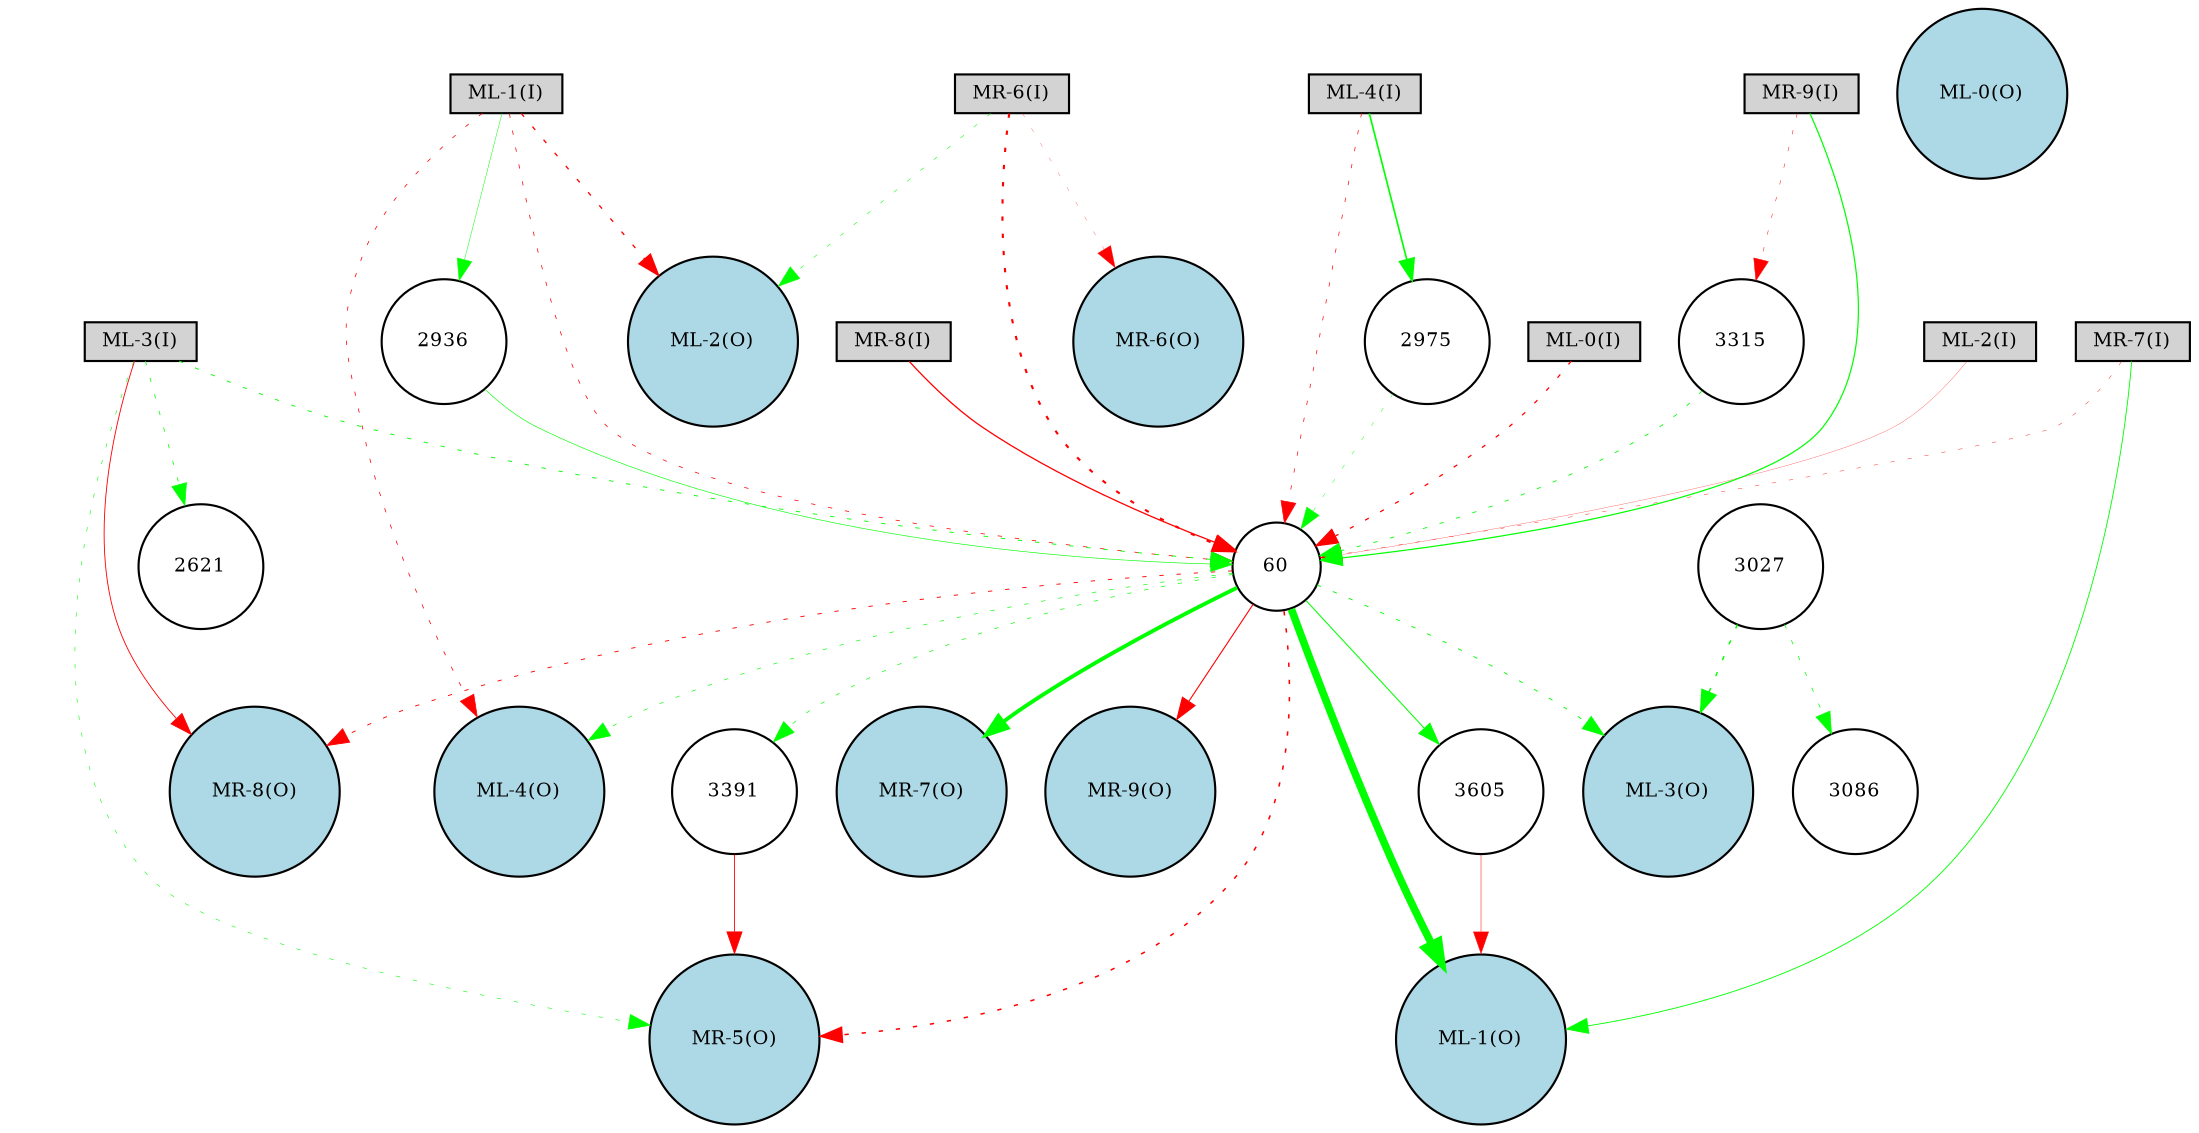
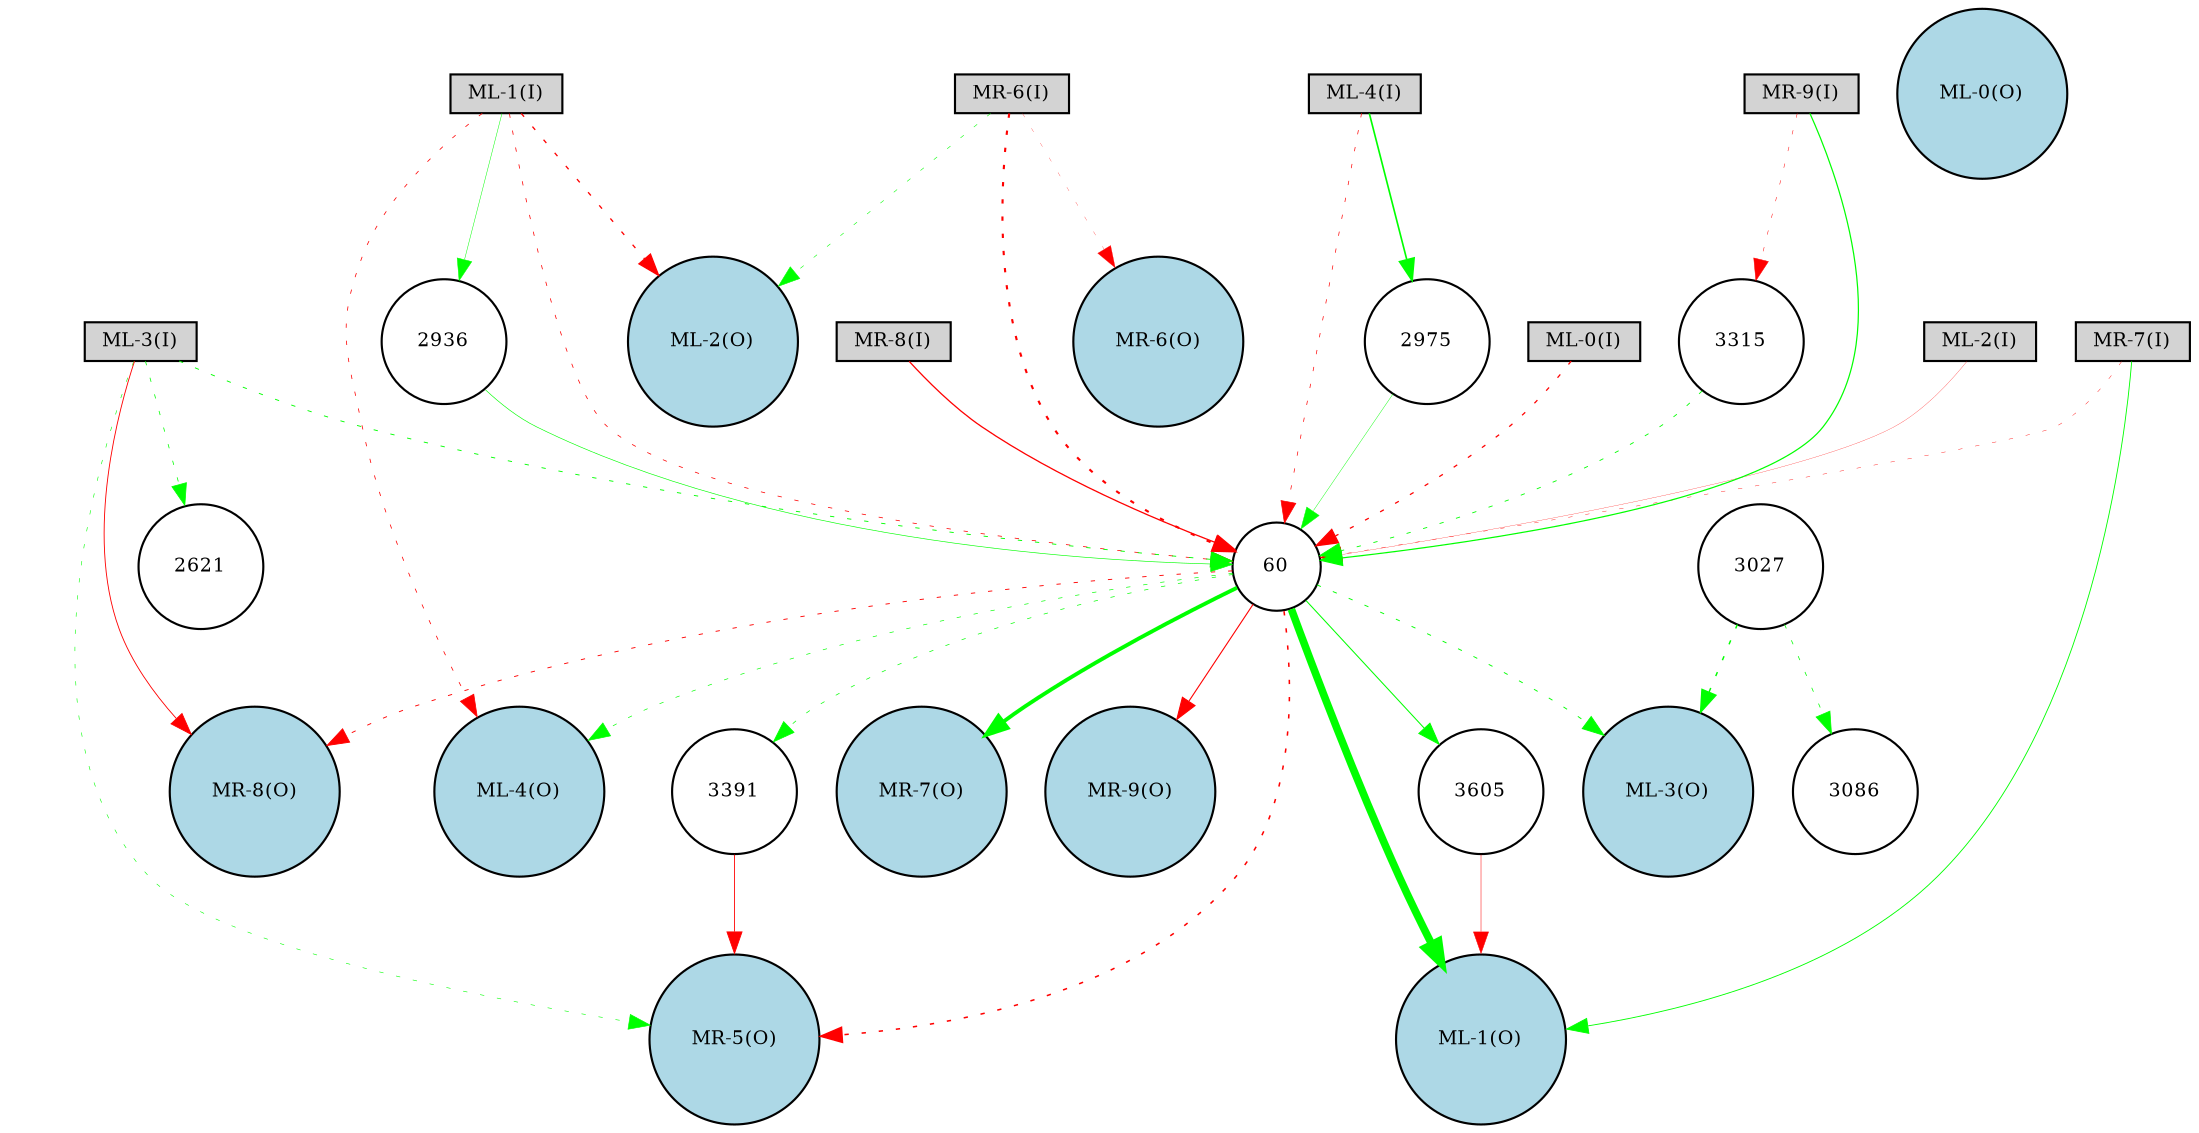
  digraph {
    fontname="DejaVu Serif"
    node [fillcolor=lightblue fontname="DejaVu Serif" fontsize=9 shape=circle style=filled]
    edge [color=green fontname="DejaVu Serif" style=dotted]
    "ML-0(I)" [fillcolor=lightgray height=0.2 shape=box width=0.2]
    60 [fillcolor=white height=0.2 width=0.2]
    "ML-4(O)" [height=0.2 width=0.2]
    "MR-5(O)" [height=0.2 width=0.2]
    "MR-8(O)" [height=0.2 width=0.2]
    "ML-1(O)" [height=0.2 width=0.2]
    "ML-3(O)" [height=0.2 width=0.2]
    "MR-7(O)" [height=0.2 width=0.2]
    "MR-9(O)" [height=0.2 width=0.2]
    3605 [fillcolor=white height=0.2 width=0.2]
    3391 [fillcolor=white height=0.2 width=0.2]
    "ML-1(I)" [fillcolor=lightgray height=0.2 shape=box width=0.2]
    "ML-2(O)" [height=0.2 width=0.2]
    2936 [fillcolor=white height=0.2 width=0.2]
    "ML-2(I)" [fillcolor=lightgray height=0.2 shape=box width=0.2]
    "ML-3(I)" [fillcolor=lightgray height=0.2 shape=box width=0.2]
    2621 [fillcolor=white height=0.2 width=0.2]
    "ML-4(I)" [fillcolor=lightgray height=0.2 shape=box width=0.2]
    2975 [fillcolor=white height=0.2 width=0.2]
    "MR-6(I)" [fillcolor=lightgray height=0.2 shape=box width=0.2]
    "MR-6(O)" [height=0.2 width=0.2]
    "MR-7(I)" [fillcolor=lightgray height=0.2 shape=box width=0.2]
    "MR-8(I)" [fillcolor=lightgray height=0.2 shape=box width=0.2]
    "MR-9(I)" [fillcolor=lightgray height=0.2 shape=box width=0.2]
    3315 [fillcolor=white height=0.2 width=0.2]
    "ML-0(O)" [height=0.2 width=0.2]
    3086 [fillcolor=white height=0.2 width=0.2]
    3027 [fillcolor=white height=0.2 width=0.2]
    "ML-0(I)" -> 60 [color=red penwidth=0.58928837936]
    60 -> "ML-4(O)" [penwidth=0.308357016081]
    60 -> "MR-5(O)" [color=red penwidth=0.715707873699]
    60 -> "MR-8(O)" [color=red penwidth=0.423845308766]
    60 -> "ML-1(O)" [penwidth=3.54780154267 style=solid]
    60 -> "ML-3(O)" [penwidth=0.430726569246]
    60 -> "MR-7(O)" [penwidth=1.81478802073 style=solid]
    60 -> "MR-9(O)" [color=red penwidth=0.509472051815 style=solid]
    60 -> 3605 [penwidth=0.479651912987 style=solid]
    60 -> 3391 [penwidth=0.319073502211]
    3605 -> "ML-1(O)" [color=red penwidth=0.235488150201 style=solid]
    3391 -> "MR-5(O)" [color=red penwidth=0.402071666337 style=solid]
    "ML-1(I)" -> 60 [color=red penwidth=0.353702437942]
    "ML-1(I)" -> "ML-4(O)" [color=red penwidth=0.357798351391]
    "ML-1(I)" -> "ML-2(O)" [color=red penwidth=0.619195099951]
    "ML-1(I)" -> 2936 [penwidth=0.225492417618 style=solid]
    2936 -> 60 [penwidth=0.290917024195 style=solid]
    "ML-2(I)" -> 60 [color=red penwidth=0.12097469755 style=solid]
    "ML-3(I)" -> 60 [penwidth=0.426420993322]
    "ML-3(I)" -> "MR-5(O)" [penwidth=0.270891522043]
    "ML-3(I)" -> "MR-8(O)" [color=red penwidth=0.412590258139 style=solid]
    "ML-3(I)" -> 2621 [penwidth=0.352615853231]
    "ML-4(I)" -> 60 [color=red penwidth=0.324874876592]
    "ML-4(I)" -> 2975 [penwidth=0.773955937434 style=solid]
-   2975 -> 60 [penwidth=0.199801306301]
+   2975 -> 60 [penwidth=0.199801306301 style=solid]
    "MR-6(I)" -> 60 [color=red penwidth=0.988570502215]
    "MR-6(I)" -> "ML-2(O)" [penwidth=0.26126940022]
    "MR-6(I)" -> "MR-6(O)" [color=red penwidth=0.116816830316]
    "MR-7(I)" -> 60 [color=red penwidth=0.18551334813]
    "MR-7(I)" -> "ML-1(O)" [penwidth=0.412917453708 style=solid]
    "MR-8(I)" -> 60 [color=red penwidth=0.597346578922 style=solid]
    "MR-9(I)" -> 60 [penwidth=0.567411827427 style=solid]
    "MR-9(I)" -> 3315 [color=red penwidth=0.22751498224]
    3315 -> 60 [penwidth=0.400527699754]
    3027 -> "ML-3(O)" [penwidth=0.678606374966]
    3027 -> 3086 [penwidth=0.343944754728]
  }
